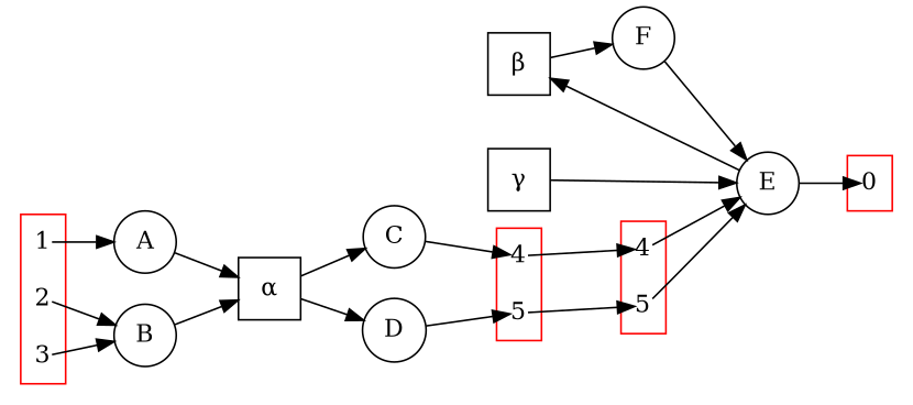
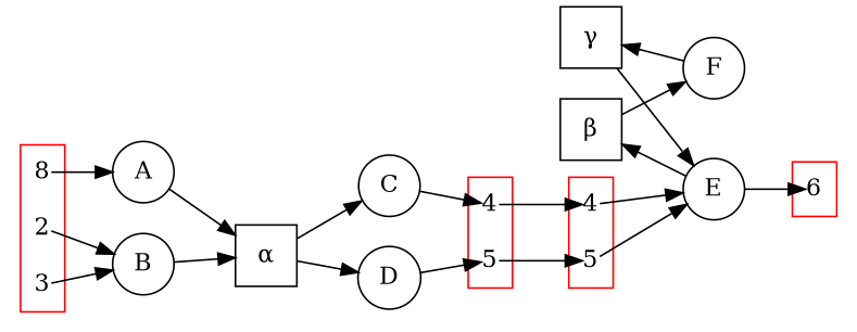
  digraph {
    rankdir=LR
    node [shape=plain]
    n1 [label=<&#946;> shape=square]
    n2 [label=<&#947;> shape=square]
-   1
+   1 [label=8]
    2
    3
    4
    5
    n8 [label=4]
    n9 [label=5]
-   6 [label=0]
+   6
    n11 [label=F shape=circle]
    n12 [label=E shape=circle]
    n13 [label=A shape=circle]
    n14 [label=B shape=circle]
    n15 [label=<&#945;> shape=square]
    n16 [label=C shape=circle]
    n17 [label=D shape=circle]
    subgraph sub_1 {
      rank=same
      n1
      n2
    }
    subgraph cluster_2 {
      color=red
      1
      2
      3
    }
    subgraph cluster_3 {
      color=red
      4
      5
    }
    subgraph cluster_4 {
      color=red
      n8
      n9
    }
    subgraph cluster_5 {
      color=red
      6
    }
    n1 -> n11
    n2 -> n12
    1 -> n13
    2 -> n14
    3 -> n14
    4 -> n8
    5 -> n9
    n8 -> n12
    n9 -> n12
-   n11 -> n12
+   n11 -> n2
    n12 -> n1
    n12 -> 6
    n13 -> n15
    n14 -> n15
    n15 -> n16
    n15 -> n17
    n16 -> 4
    n17 -> 5
  }
